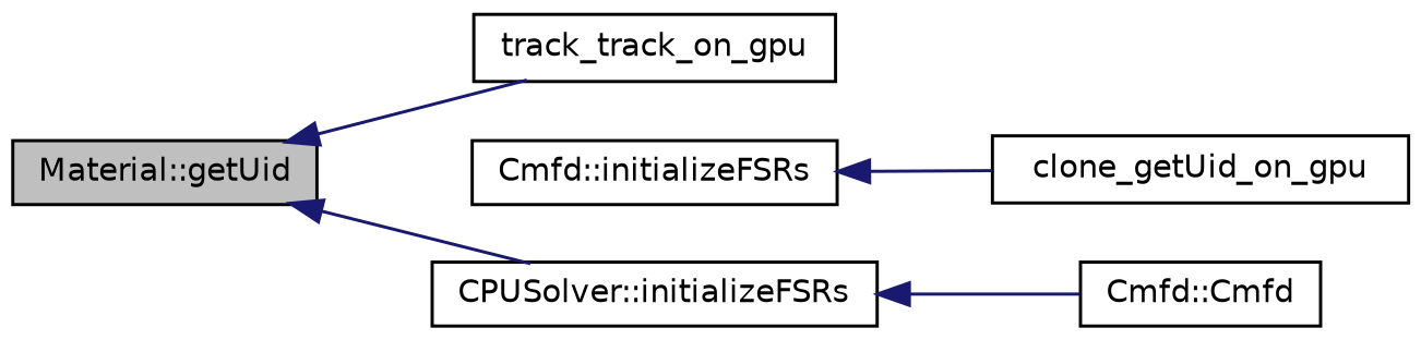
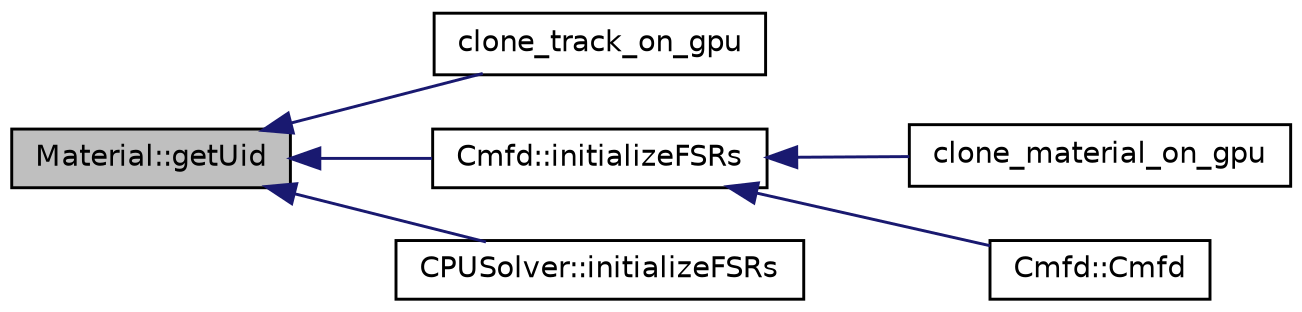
  digraph {
    rankdir=LR
    node [color=black fillcolor=white fontname=Helvetica fontsize=10 shape=record style=filled]
    edge [color=midnightblue dir=back fontname=Helvetica fontsize=10 labelfontname=Helvetica labelfontsize=10 style=solid]
    n1 [fillcolor=grey75 fontcolor=black height=0.2 label="Material::getUid" width=0.4]
-   n2 [height=0.2 label=track_track_on_gpu width=0.4]
+   n2 [height=0.2 label=clone_track_on_gpu width=0.4]
    n3 [height=0.2 label="Cmfd::initializeFSRs" width=0.4]
    n4 [height=0.2 label="CPUSolver::initializeFSRs" width=0.4]
-   n5 [height=0.2 label=clone_getUid_on_gpu width=0.4]
+   n5 [height=0.2 label=clone_material_on_gpu width=0.4]
    n6 [height=0.2 label="Cmfd::Cmfd" width=0.4]
    n1 -> n2
+   n1 -> n3
    n1 -> n4
    n3 -> n5
-   n4 -> n6
+   n3 -> n6
  }
